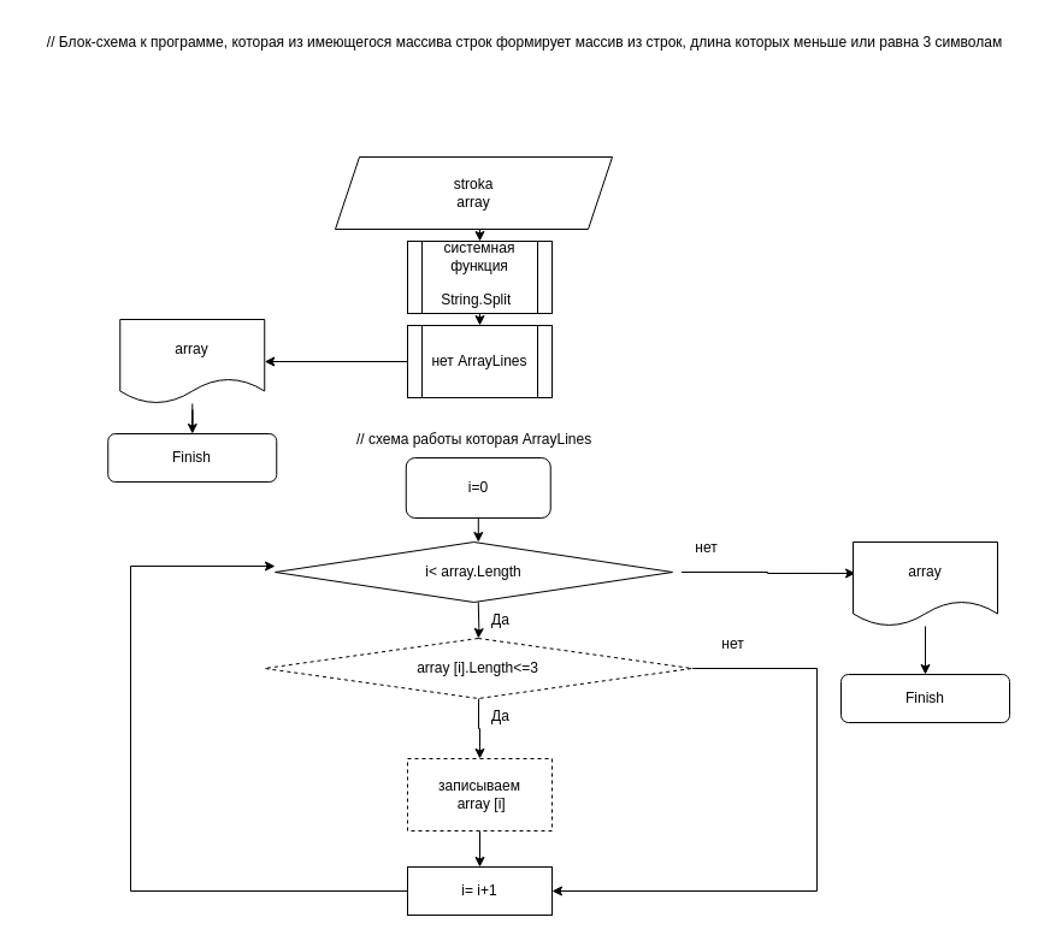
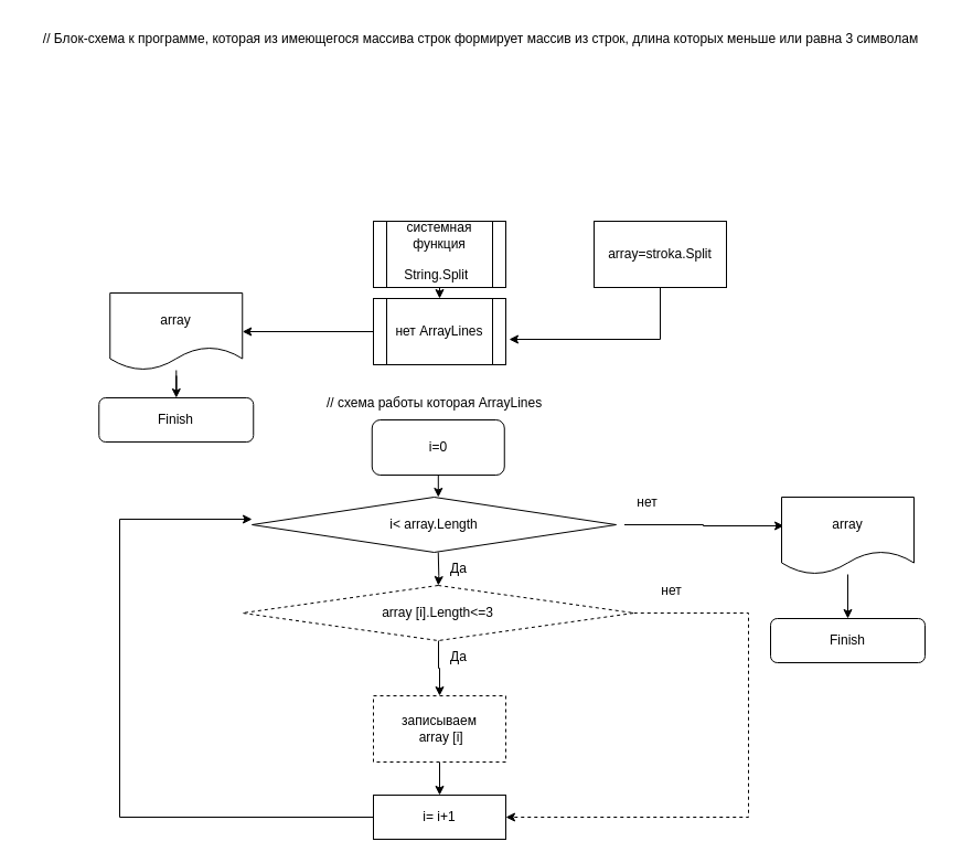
  <mxCell id="0" />
  <mxCell id="1" parent="0" />
  <mxCell id="2" style="edgeStyle=orthogonalEdgeStyle;rounded=0;orthogonalLoop=1;jettySize=auto;html=1;exitX=0.5;exitY=1;exitDx=0;exitDy=0;entryX=0.5;entryY=0;entryDx=0;entryDy=0;" parent="1" edge="1"><mxGeometry relative="1" as="geometry"><mxPoint x="398" y="280" as="sourcePoint" /><mxPoint x="398" y="300" as="targetPoint" /></mxGeometry></mxCell>
  <mxCell id="3" value="" style="edgeStyle=orthogonalEdgeStyle;rounded=0;orthogonalLoop=1;jettySize=auto;html=1;entryX=0.5;entryY=0;entryDx=0;entryDy=0;" parent="1" source="4" edge="1"><mxGeometry relative="1" as="geometry"><mxPoint x="396.75" y="450" as="targetPoint" /></mxGeometry></mxCell>
  <mxCell id="4" value="&lt;font style=&quot;vertical-align: inherit;&quot;&gt;&lt;font style=&quot;vertical-align: inherit;&quot;&gt;&lt;font style=&quot;vertical-align: inherit;&quot;&gt;&lt;font style=&quot;vertical-align: inherit;&quot;&gt;i=0&lt;/font&gt;&lt;/font&gt;&lt;/font&gt;&lt;/font&gt;" style="whiteSpace=wrap;html=1;rounded=1;" parent="1" vertex="1"><mxGeometry x="336.75" y="380" width="120" height="50" as="geometry" /></mxCell>
  <mxCell id="5" style="edgeStyle=orthogonalEdgeStyle;rounded=0;orthogonalLoop=1;jettySize=auto;html=1;exitX=0.5;exitY=1;exitDx=0;exitDy=0;" parent="1" target="9" edge="1"><mxGeometry relative="1" as="geometry"><Array as="points" /><mxPoint x="396.75" y="500" as="sourcePoint" /></mxGeometry></mxCell>
  <mxCell id="6" value="" style="edgeStyle=orthogonalEdgeStyle;rounded=0;orthogonalLoop=1;jettySize=auto;html=1;entryX=0.017;entryY=0.371;entryDx=0;entryDy=0;entryPerimeter=0;" parent="1" target="12" edge="1"><mxGeometry relative="1" as="geometry"><mxPoint x="565.5" y="475" as="sourcePoint" /><mxPoint x="658" y="475" as="targetPoint" /><Array as="points"><mxPoint x="637" y="475" /><mxPoint x="637" y="476" /></Array></mxGeometry></mxCell>
  <mxCell id="7" value="" style="edgeStyle=orthogonalEdgeStyle;rounded=0;orthogonalLoop=1;jettySize=auto;html=1;entryX=0.5;entryY=0;entryDx=0;entryDy=0;exitX=0.075;exitY=0;exitDx=0;exitDy=0;exitPerimeter=0;" parent="1" source="19" target="15" edge="1"><mxGeometry relative="1" as="geometry"><Array as="points"><mxPoint x="397" y="580" /><mxPoint x="397" y="605" /><mxPoint x="398" y="605" /></Array></mxGeometry></mxCell>
- <mxCell id="8" style="edgeStyle=orthogonalEdgeStyle;rounded=0;orthogonalLoop=1;jettySize=auto;html=1;exitX=1;exitY=0.5;exitDx=0;exitDy=0;entryX=1;entryY=0.5;entryDx=0;entryDy=0;" parent="1" source="9" target="17" edge="1"><mxGeometry relative="1" as="geometry"><Array as="points"><mxPoint x="678" y="555" /><mxPoint x="678" y="740" /></Array></mxGeometry></mxCell>
+ <mxCell id="8" style="edgeStyle=orthogonalEdgeStyle;rounded=0;orthogonalLoop=1;jettySize=auto;html=1;exitX=1;exitY=0.5;exitDx=0;exitDy=0;entryX=1;entryY=0.5;entryDx=0;entryDy=0;dashed=1;" parent="1" source="9" target="17" edge="1"><mxGeometry relative="1" as="geometry"><Array as="points"><mxPoint x="678" y="555" /><mxPoint x="678" y="740" /></Array></mxGeometry></mxCell>
  <mxCell id="9" value="аrray [i].Length&amp;lt;=3" style="rhombus;whiteSpace=wrap;html=1;dashed=1;" parent="1" vertex="1"><mxGeometry x="219.25" y="530" width="355" height="50" as="geometry" /></mxCell>
  <mxCell id="10" value="&lt;font style=&quot;vertical-align: inherit;&quot;&gt;&lt;font style=&quot;vertical-align: inherit;&quot;&gt;&lt;font style=&quot;vertical-align: inherit;&quot;&gt;&lt;font style=&quot;vertical-align: inherit;&quot;&gt;Да&lt;/font&gt;&lt;/font&gt;&lt;/font&gt;&lt;/font&gt;" style="text;html=1;align=center;verticalAlign=middle;resizable=0;points=[];autosize=1;strokeColor=none;fillColor=none;" parent="1" vertex="1"><mxGeometry x="395" y="500" width="40" height="30" as="geometry" /></mxCell>
  <mxCell id="11" value="" style="edgeStyle=orthogonalEdgeStyle;rounded=0;orthogonalLoop=1;jettySize=auto;html=1;fontFamily=Helvetica;fontSize=12;fontColor=default;" parent="1" source="12" target="23" edge="1"><mxGeometry relative="1" as="geometry" /></mxCell>
  <mxCell id="12" value="array" style="shape=document;whiteSpace=wrap;html=1;boundedLbl=1;" parent="1" vertex="1"><mxGeometry x="708" y="450" width="120" height="70" as="geometry" /></mxCell>
  <mxCell id="13" value="&lt;font style=&quot;vertical-align: inherit;&quot;&gt;&lt;font style=&quot;vertical-align: inherit;&quot;&gt;&lt;font style=&quot;vertical-align: inherit;&quot;&gt;&lt;font style=&quot;vertical-align: inherit;&quot;&gt;&lt;font style=&quot;vertical-align: inherit;&quot;&gt;&lt;font style=&quot;vertical-align: inherit;&quot;&gt;нет&lt;/font&gt;&lt;/font&gt;&lt;/font&gt;&lt;/font&gt;&lt;/font&gt;&lt;/font&gt;" style="text;html=1;align=center;verticalAlign=middle;resizable=0;points=[];autosize=1;strokeColor=none;fillColor=none;" parent="1" vertex="1"><mxGeometry x="565.5" y="440" width="40" height="30" as="geometry" /></mxCell>
  <mxCell id="14" value="" style="edgeStyle=orthogonalEdgeStyle;rounded=0;orthogonalLoop=1;jettySize=auto;html=1;" parent="1" source="15" target="17" edge="1"><mxGeometry relative="1" as="geometry" /></mxCell>
  <mxCell id="15" value="&lt;font style=&quot;vertical-align: inherit;&quot;&gt;&lt;font style=&quot;vertical-align: inherit;&quot;&gt;записываем&lt;br&gt;&amp;nbsp;аrray [i]&lt;/font&gt;&lt;/font&gt;" style="whiteSpace=wrap;html=1;dashed=1;" parent="1" vertex="1"><mxGeometry x="338" y="630" width="120" height="60" as="geometry" /></mxCell>
  <mxCell id="16" style="edgeStyle=orthogonalEdgeStyle;rounded=0;orthogonalLoop=1;jettySize=auto;html=1;" parent="1" source="17" edge="1"><mxGeometry relative="1" as="geometry"><mxPoint x="228" y="470" as="targetPoint" /><Array as="points"><mxPoint x="108" y="740" /><mxPoint x="108" y="470" /></Array></mxGeometry></mxCell>
  <mxCell id="17" value="&lt;font style=&quot;vertical-align: inherit;&quot;&gt;&lt;font style=&quot;vertical-align: inherit;&quot;&gt;&lt;font style=&quot;vertical-align: inherit;&quot;&gt;&lt;font style=&quot;vertical-align: inherit;&quot;&gt;&lt;font style=&quot;vertical-align: inherit;&quot;&gt;&lt;font style=&quot;vertical-align: inherit;&quot;&gt;&lt;font style=&quot;vertical-align: inherit;&quot;&gt;&lt;font style=&quot;vertical-align: inherit;&quot;&gt;i= i+1&lt;/font&gt;&lt;/font&gt;&lt;/font&gt;&lt;/font&gt;&lt;/font&gt;&lt;/font&gt;&lt;/font&gt;&lt;/font&gt;" style="whiteSpace=wrap;html=1;" parent="1" vertex="1"><mxGeometry x="338" y="720" width="120" height="40" as="geometry" /></mxCell>
  <mxCell id="18" style="edgeStyle=orthogonalEdgeStyle;rounded=0;orthogonalLoop=1;jettySize=auto;html=1;exitX=0.5;exitY=1;exitDx=0;exitDy=0;" parent="1" source="15" target="15" edge="1"><mxGeometry relative="1" as="geometry" /></mxCell>
  <mxCell id="19" value="&lt;font style=&quot;vertical-align: inherit;&quot;&gt;&lt;font style=&quot;vertical-align: inherit;&quot;&gt;&lt;font style=&quot;vertical-align: inherit;&quot;&gt;&lt;font style=&quot;vertical-align: inherit;&quot;&gt;Да&lt;/font&gt;&lt;/font&gt;&lt;/font&gt;&lt;/font&gt;" style="text;html=1;align=center;verticalAlign=middle;resizable=0;points=[];autosize=1;strokeColor=none;fillColor=none;" parent="1" vertex="1"><mxGeometry x="395" y="580" width="40" height="30" as="geometry" /></mxCell>
  <mxCell id="20" value="&lt;font style=&quot;vertical-align: inherit;&quot;&gt;&lt;font style=&quot;vertical-align: inherit;&quot;&gt;нет&lt;/font&gt;&lt;/font&gt;" style="text;html=1;align=center;verticalAlign=middle;resizable=0;points=[];autosize=1;strokeColor=none;fillColor=none;" parent="1" vertex="1"><mxGeometry x="588" y="520" width="40" height="30" as="geometry" /></mxCell>
- <mxCell id="21" style="edgeStyle=orthogonalEdgeStyle;rounded=0;orthogonalLoop=1;jettySize=auto;html=1;exitX=0.5;exitY=1;exitDx=0;exitDy=0;entryX=0.5;entryY=0;entryDx=0;entryDy=0;" edge="1" parent="1" source="22" target="28"><mxGeometry relative="1" as="geometry" /></mxCell>
- <mxCell id="22" value="stroka&lt;br&gt;array" style="shape=parallelogram;perimeter=parallelogramPerimeter;whiteSpace=wrap;html=1;fixedSize=1;rounded=0;strokeColor=default;fontFamily=Helvetica;fontSize=12;fontColor=default;fillColor=default;" parent="1" vertex="1"><mxGeometry x="278" y="130" width="230" height="60" as="geometry" /></mxCell>
  <mxCell id="23" value="Finish" style="rounded=1;whiteSpace=wrap;html=1;strokeColor=default;fontFamily=Helvetica;fontSize=12;fontColor=default;fillColor=default;" parent="1" vertex="1"><mxGeometry x="698" y="560" width="140" height="40" as="geometry" /></mxCell>
  <mxCell id="24" value="// Блок-схема к программе, которая из имеющегося массива строк формирует массив из строк, длина которых меньше или равна 3 символам" style="text;html=1;align=center;verticalAlign=middle;resizable=0;points=[];autosize=1;strokeColor=none;fillColor=none;fontSize=12;fontFamily=Helvetica;fontColor=default;" parent="1" vertex="1"><mxGeometry x="20" y="20" width="830" height="30" as="geometry" /></mxCell>
  <mxCell id="25" value="" style="edgeStyle=orthogonalEdgeStyle;rounded=0;orthogonalLoop=1;jettySize=auto;html=1;" edge="1" parent="1" source="26" target="31"><mxGeometry relative="1" as="geometry" /></mxCell>
  <mxCell id="26" value="нет ArrayLines" style="shape=process;whiteSpace=wrap;html=1;backgroundOutline=1;" vertex="1" parent="1"><mxGeometry x="338" y="270" width="120" height="60" as="geometry" /></mxCell>
  <mxCell id="27" style="edgeStyle=orthogonalEdgeStyle;rounded=0;orthogonalLoop=1;jettySize=auto;html=1;exitX=0.5;exitY=1;exitDx=0;exitDy=0;entryX=0.5;entryY=0;entryDx=0;entryDy=0;" edge="1" parent="1" source="28" target="26"><mxGeometry relative="1" as="geometry" /></mxCell>
  <mxCell id="28" value="системная функция String.Split&lt;a style=&quot;color: rgb(26, 13, 171); text-decoration-line: none; -webkit-tap-highlight-color: rgba(0, 0, 0, 0.1); outline: 0px; font-family: arial, sans-serif; font-size: small; text-align: left; background-color: rgb(255, 255, 255);&quot; data-ved=&quot;2ahUKEwj9xo308KD6AhUM_SoKHYZjBJ4QFnoECAcQAQ&quot; href=&quot;https://docs.microsoft.com/ru-ru/dotnet/api/system.string.split&quot;&gt;&lt;h3 style=&quot;font-weight: 400; margin: 0px 0px 3px; padding: 5px 0px 0px; font-size: 20px; line-height: 1.3; display: inline-block;&quot; class=&quot;LC20lb MBeuO DKV0Md&quot;&gt;&amp;nbsp;&lt;/h3&gt;&lt;/a&gt;" style="shape=process;whiteSpace=wrap;html=1;backgroundOutline=1;" vertex="1" parent="1"><mxGeometry x="338" y="200" width="120" height="60" as="geometry" /></mxCell>
  <mxCell id="29" value="// схема работы которая&amp;nbsp;&lt;span style=&quot;&quot;&gt;ArrayLines&lt;/span&gt;" style="text;html=1;align=center;verticalAlign=middle;resizable=0;points=[];autosize=1;strokeColor=none;fillColor=none;" vertex="1" parent="1"><mxGeometry x="283" y="350" width="220" height="30" as="geometry" /></mxCell>
  <mxCell id="30" value="" style="edgeStyle=orthogonalEdgeStyle;rounded=0;orthogonalLoop=1;jettySize=auto;html=1;fontFamily=Helvetica;fontSize=12;fontColor=default;" edge="1" parent="1" source="31" target="32"><mxGeometry relative="1" as="geometry" /></mxCell>
  <mxCell id="31" value="array" style="shape=document;whiteSpace=wrap;html=1;boundedLbl=1;" vertex="1" parent="1"><mxGeometry x="99.25" y="265" width="120" height="70" as="geometry" /></mxCell>
  <mxCell id="32" value="Finish" style="rounded=1;whiteSpace=wrap;html=1;strokeColor=default;fontFamily=Helvetica;fontSize=12;fontColor=default;fillColor=default;" vertex="1" parent="1"><mxGeometry x="89.25" y="360" width="140" height="40" as="geometry" /></mxCell>
+ <mxCell id="33" style="edgeStyle=orthogonalEdgeStyle;rounded=0;orthogonalLoop=1;jettySize=auto;html=1;entryX=1.025;entryY=0.617;entryDx=0;entryDy=0;entryPerimeter=0;" edge="1" parent="1" source="34" target="26"><mxGeometry relative="1" as="geometry"><Array as="points"><mxPoint x="598" y="307" /></Array></mxGeometry></mxCell>
+ <mxCell id="34" value="array=stroka.Split" style="whiteSpace=wrap;html=1;" vertex="1" parent="1"><mxGeometry x="538" y="200" width="120" height="60" as="geometry" /></mxCell>
  <mxCell id="35" value="&lt;span style=&quot;font-family: Helvetica;&quot;&gt;i&amp;lt; array.Length&lt;/span&gt;" style="rhombus;whiteSpace=wrap;html=1;fontFamily=Times New Roman;fillColor=none;" vertex="1" parent="1"><mxGeometry x="228" y="450" width="330" height="50" as="geometry" /></mxCell>
